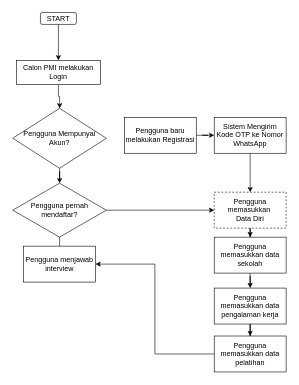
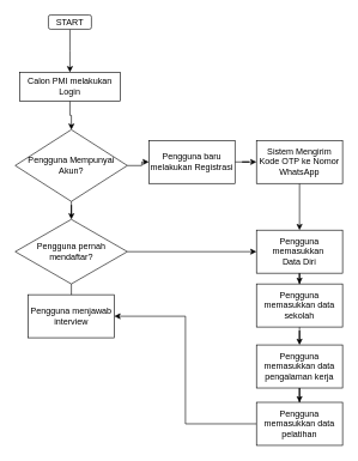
  <mxCell id="0" />
  <mxCell id="1" parent="0" />
  <mxCell id="2" value="" style="edgeStyle=orthogonalEdgeStyle;rounded=0;orthogonalLoop=1;jettySize=auto;html=1;" edge="1" parent="1" source="3"><mxGeometry relative="1" as="geometry"><mxPoint x="97" as="targetPoint" y="100" /></mxGeometry></mxCell>
  <mxCell id="3" value="START" style="rounded=1;whiteSpace=wrap;html=1;" vertex="1" parent="1"><mxGeometry x="67" y="20" width="60" height="20" as="geometry" /></mxCell>
  <mxCell id="4" value="" style="edgeStyle=orthogonalEdgeStyle;rounded=0;orthogonalLoop=1;jettySize=auto;html=1;" edge="1" parent="1" source="5" target="8"><mxGeometry relative="1" as="geometry" /></mxCell>
  <mxCell id="5" value="Calon PMI melakukan Login" style="rounded=0;whiteSpace=wrap;html=1;" vertex="1" parent="1"><mxGeometry x="27" width="140" height="40" as="geometry" y="100" /></mxCell>
+ <mxCell id="6" value="" style="edgeStyle=orthogonalEdgeStyle;rounded=0;orthogonalLoop=1;jettySize=auto;html=1;" edge="1" parent="1" source="8" target="10"><mxGeometry relative="1" as="geometry" /></mxCell>
  <mxCell id="7" value="" style="edgeStyle=orthogonalEdgeStyle;rounded=0;orthogonalLoop=1;jettySize=auto;html=1;" edge="1" parent="1" source="8" target="17"><mxGeometry relative="1" as="geometry" /></mxCell>
  <mxCell id="8" value="Pengguna Mempunyai Akun?" style="rhombus;whiteSpace=wrap;html=1;rounded=0;" vertex="1" parent="1"><mxGeometry x="20.75" y="180" width="156.25" height="100" as="geometry" /></mxCell>
  <mxCell id="9" value="" style="edgeStyle=orthogonalEdgeStyle;rounded=0;orthogonalLoop=1;jettySize=auto;html=1;" edge="1" parent="1" source="10" target="12"><mxGeometry relative="1" as="geometry" /></mxCell>
  <mxCell id="10" value="Pengguna baru melakukan Registrasi" style="whiteSpace=wrap;html=1;rounded=0;" vertex="1" parent="1"><mxGeometry x="207" y="195" width="120" height="60" as="geometry" /></mxCell>
  <mxCell id="11" value="" style="edgeStyle=orthogonalEdgeStyle;rounded=0;orthogonalLoop=1;jettySize=auto;html=1;" edge="1" parent="1" source="12" target="14"><mxGeometry relative="1" as="geometry" /></mxCell>
  <mxCell id="12" value="Sistem Mengirim Kode OTP ke Nomor WhatsApp" style="whiteSpace=wrap;html=1;rounded=0;" vertex="1" parent="1"><mxGeometry x="357" y="195" width="120" height="60" as="geometry" /></mxCell>
  <mxCell id="13" value="" style="edgeStyle=orthogonalEdgeStyle;rounded=0;orthogonalLoop=1;jettySize=auto;html=1;" edge="1" parent="1" source="14" target="20"><mxGeometry relative="1" as="geometry" /></mxCell>
- <mxCell id="14" value="Pengguna memasukkan&amp;nbsp;&lt;br&gt;Data Diri" style="whiteSpace=wrap;html=1;rounded=0;dashed=1;" vertex="1" parent="1"><mxGeometry x="357" y="320" width="120" height="60" as="geometry" /></mxCell>
+ <mxCell id="14" value="Pengguna memasukkan&amp;nbsp;&lt;br&gt;Data Diri" style="whiteSpace=wrap;html=1;rounded=0;" vertex="1" parent="1"><mxGeometry x="357" y="320" width="120" height="60" as="geometry" /></mxCell>
  <mxCell id="15" style="edgeStyle=orthogonalEdgeStyle;rounded=0;orthogonalLoop=1;jettySize=auto;html=1;exitX=1;exitY=0.5;exitDx=0;exitDy=0;entryX=0;entryY=0.5;entryDx=0;entryDy=0;" edge="1" parent="1" source="17" target="14"><mxGeometry relative="1" as="geometry" /></mxCell>
  <mxCell id="16" value="" style="edgeStyle=orthogonalEdgeStyle;rounded=0;orthogonalLoop=1;jettySize=auto;html=1;" edge="1" parent="1" source="17" target="18"><mxGeometry relative="1" as="geometry" /></mxCell>
  <mxCell id="17" value="Pengguna pernah mendaftar?" style="rhombus;whiteSpace=wrap;html=1;rounded=0;" vertex="1" parent="1"><mxGeometry x="20.75" y="305" width="156.25" height="90" as="geometry" /></mxCell>
  <mxCell id="18" value="Pengguna menjawab interview" style="whiteSpace=wrap;html=1;rounded=0;" vertex="1" parent="1"><mxGeometry x="38.875" y="410" width="120" height="60" as="geometry" /></mxCell>
  <mxCell id="19" value="" style="edgeStyle=orthogonalEdgeStyle;rounded=0;orthogonalLoop=1;jettySize=auto;html=1;" edge="1" parent="1" source="20" target="22"><mxGeometry relative="1" as="geometry" /></mxCell>
  <mxCell id="20" value="Pengguna memasukkan data sekolah" style="whiteSpace=wrap;html=1;rounded=0;" vertex="1" parent="1"><mxGeometry x="357" y="395" width="120" height="60" as="geometry" /></mxCell>
  <mxCell id="21" value="" style="edgeStyle=orthogonalEdgeStyle;rounded=0;orthogonalLoop=1;jettySize=auto;html=1;" edge="1" parent="1" source="22" target="24"><mxGeometry relative="1" as="geometry" /></mxCell>
  <mxCell id="22" value="Pengguna memasukkan data pengalaman kerja" style="whiteSpace=wrap;html=1;rounded=0;" vertex="1" parent="1"><mxGeometry x="357" y="480" width="120" height="60" as="geometry" /></mxCell>
  <mxCell id="23" style="edgeStyle=orthogonalEdgeStyle;rounded=0;orthogonalLoop=1;jettySize=auto;html=1;exitX=0;exitY=0.5;exitDx=0;exitDy=0;entryX=1;entryY=0.5;entryDx=0;entryDy=0;" edge="1" parent="1" source="24" target="18"><mxGeometry relative="1" as="geometry" /></mxCell>
  <mxCell id="24" value="Pengguna memasukkan data pelatihan" style="whiteSpace=wrap;html=1;rounded=0;" vertex="1" parent="1"><mxGeometry x="357" y="560" width="120" height="60" as="geometry" /></mxCell>
